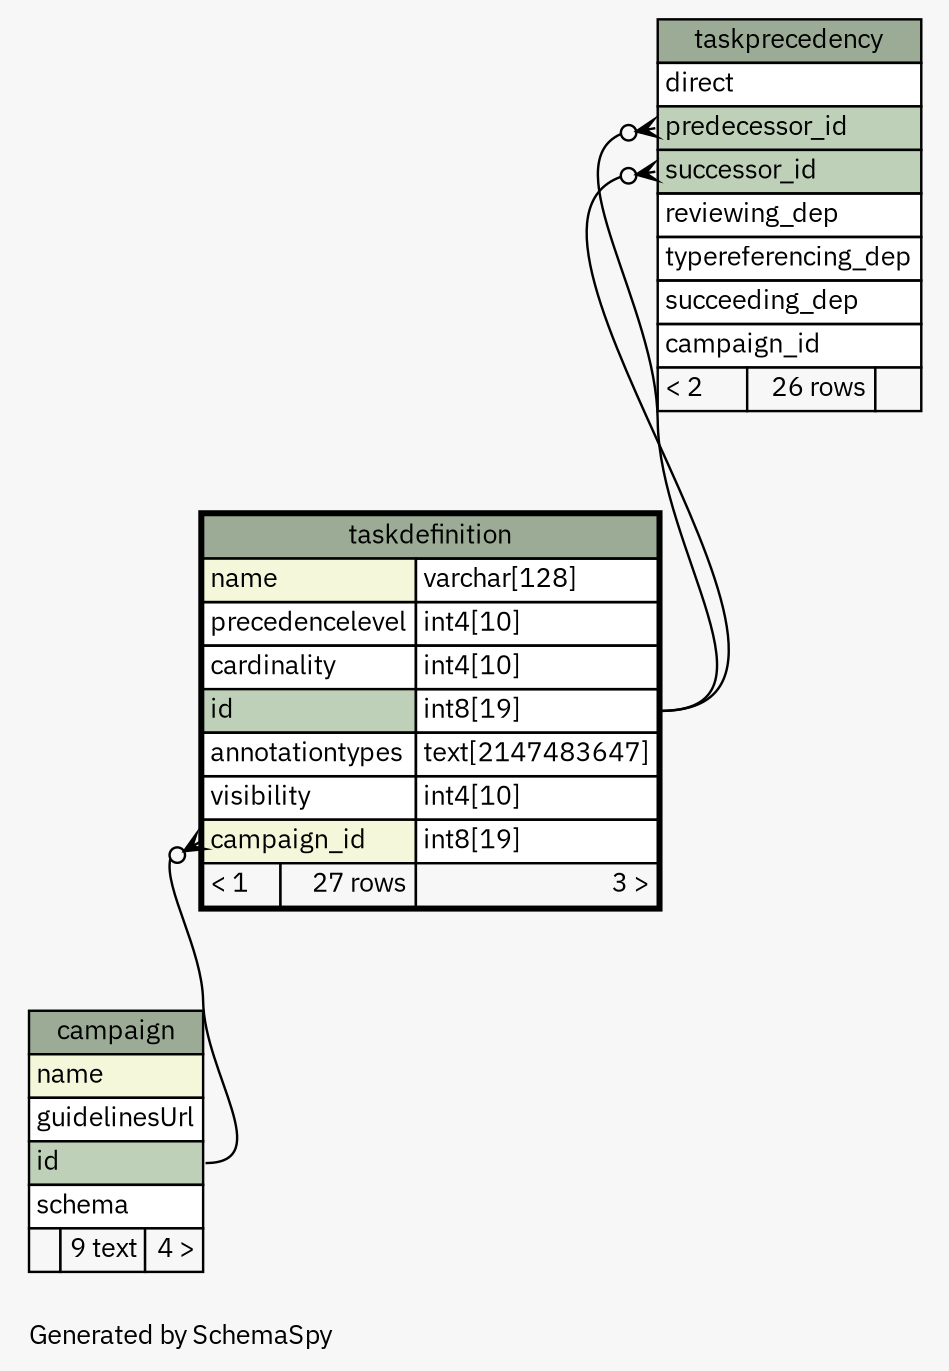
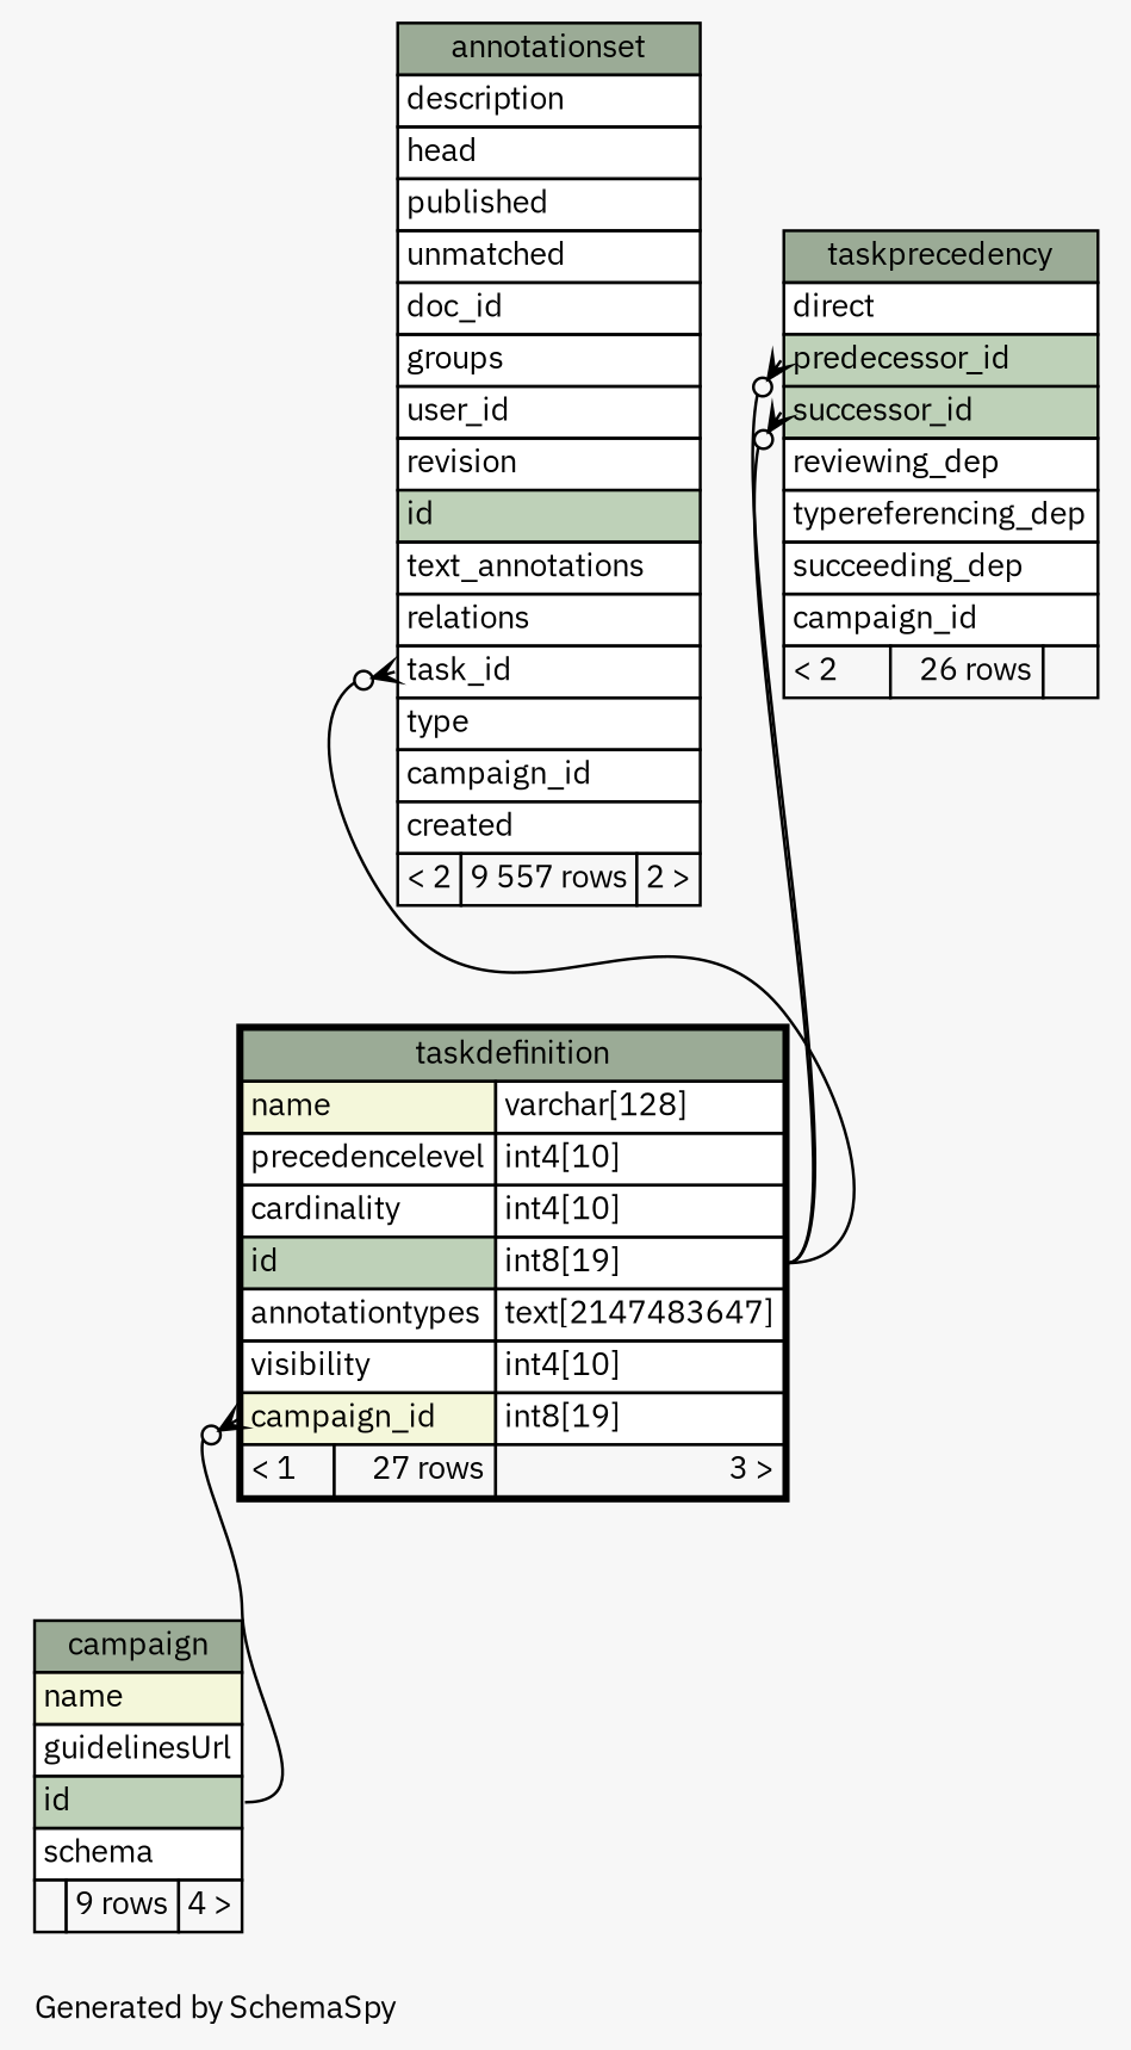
  digraph {
    bgcolor="#f7f7f7"
    fontname="IBM Plex Sans"
    fontsize=11
    label="\nGenerated by SchemaSpy"
    labeljust=l
    nodesep=0.18
    rankdir=TB
    ranksep=0.46
    node [fontname="IBM Plex Sans" fontsize=11 shape=plaintext]
    edge [arrowhead=none arrowsize=0.8 arrowtail=crowodot dir=back fontname="IBM Plex Sans" headport="id.type:e"]
+   n1 [label=<     <TABLE BORDER="0" CELLBORDER="1" CELLSPACING="0" BGCOLOR="#ffffff">       <TR><TD COLSPAN="3" BGCOLOR="#9bab96" ALIGN="CENTER">annotationset</TD></TR>       <TR><TD PORT="description" COLSPAN="3" ALIGN="LEFT">description</TD></TR>       <TR><TD PORT="head" COLSPAN="3" ALIGN="LEFT">head</TD></TR>       <TR><TD PORT="published" COLSPAN="3" ALIGN="LEFT">published</TD></TR>       <TR><TD PORT="unmatched" COLSPAN="3" ALIGN="LEFT">unmatched</TD></TR>       <TR><TD PORT="doc_id" COLSPAN="3" ALIGN="LEFT">doc_id</TD></TR>       <TR><TD PORT="groups" COLSPAN="3" ALIGN="LEFT">groups</TD></TR>       <TR><TD PORT="user_id" COLSPAN="3" ALIGN="LEFT">user_id</TD></TR>       <TR><TD PORT="revision" COLSPAN="3" ALIGN="LEFT">revision</TD></TR>       <TR><TD PORT="id" COLSPAN="3" BGCOLOR="#bed1b8" ALIGN="LEFT">id</TD></TR>       <TR><TD PORT="text_annotations" COLSPAN="3" ALIGN="LEFT">text_annotations</TD></TR>       <TR><TD PORT="relations" COLSPAN="3" ALIGN="LEFT">relations</TD></TR>       <TR><TD PORT="task_id" COLSPAN="3" ALIGN="LEFT">task_id</TD></TR>       <TR><TD PORT="type" COLSPAN="3" ALIGN="LEFT">type</TD></TR>       <TR><TD PORT="campaign_id" COLSPAN="3" ALIGN="LEFT">campaign_id</TD></TR>       <TR><TD PORT="created" COLSPAN="3" ALIGN="LEFT">created</TD></TR>       <TR><TD ALIGN="LEFT" BGCOLOR="#f7f7f7">&lt; 2</TD><TD ALIGN="RIGHT" BGCOLOR="#f7f7f7">9 557 rows</TD><TD ALIGN="RIGHT" BGCOLOR="#f7f7f7">2 &gt;</TD></TR>     </TABLE>>]
    n2 [label=<     <TABLE BORDER="2" CELLBORDER="1" CELLSPACING="0" BGCOLOR="#ffffff">       <TR><TD COLSPAN="3" BGCOLOR="#9bab96" ALIGN="CENTER">taskdefinition</TD></TR>       <TR><TD PORT="name" COLSPAN="2" BGCOLOR="#f4f7da" ALIGN="LEFT">name</TD><TD PORT="name.type" ALIGN="LEFT">varchar[128]</TD></TR>       <TR><TD PORT="precedencelevel" COLSPAN="2" ALIGN="LEFT">precedencelevel</TD><TD PORT="precedencelevel.type" ALIGN="LEFT">int4[10]</TD></TR>       <TR><TD PORT="cardinality" COLSPAN="2" ALIGN="LEFT">cardinality</TD><TD PORT="cardinality.type" ALIGN="LEFT">int4[10]</TD></TR>       <TR><TD PORT="id" COLSPAN="2" BGCOLOR="#bed1b8" ALIGN="LEFT">id</TD><TD PORT="id.type" ALIGN="LEFT">int8[19]</TD></TR>       <TR><TD PORT="annotationtypes" COLSPAN="2" ALIGN="LEFT">annotationtypes</TD><TD PORT="annotationtypes.type" ALIGN="LEFT">text[2147483647]</TD></TR>       <TR><TD PORT="visibility" COLSPAN="2" ALIGN="LEFT">visibility</TD><TD PORT="visibility.type" ALIGN="LEFT">int4[10]</TD></TR>       <TR><TD PORT="campaign_id" COLSPAN="2" BGCOLOR="#f4f7da" ALIGN="LEFT">campaign_id</TD><TD PORT="campaign_id.type" ALIGN="LEFT">int8[19]</TD></TR>       <TR><TD ALIGN="LEFT" BGCOLOR="#f7f7f7">&lt; 1</TD><TD ALIGN="RIGHT" BGCOLOR="#f7f7f7">27 rows</TD><TD ALIGN="RIGHT" BGCOLOR="#f7f7f7">3 &gt;</TD></TR>     </TABLE>>]
-   n3 [label=<     <TABLE BORDER="0" CELLBORDER="1" CELLSPACING="0" BGCOLOR="#ffffff">       <TR><TD COLSPAN="3" BGCOLOR="#9bab96" ALIGN="CENTER">campaign</TD></TR>       <TR><TD PORT="name" COLSPAN="3" BGCOLOR="#f4f7da" ALIGN="LEFT">name</TD></TR>       <TR><TD PORT="guidelinesUrl" COLSPAN="3" ALIGN="LEFT">guidelinesUrl</TD></TR>       <TR><TD PORT="id" COLSPAN="3" BGCOLOR="#bed1b8" ALIGN="LEFT">id</TD></TR>       <TR><TD PORT="schema" COLSPAN="3" ALIGN="LEFT">schema</TD></TR>       <TR><TD ALIGN="LEFT" BGCOLOR="#f7f7f7">  </TD><TD ALIGN="RIGHT" BGCOLOR="#f7f7f7">9 text</TD><TD ALIGN="RIGHT" BGCOLOR="#f7f7f7">4 &gt;</TD></TR>     </TABLE>>]
+   n3 [label=<     <TABLE BORDER="0" CELLBORDER="1" CELLSPACING="0" BGCOLOR="#ffffff">       <TR><TD COLSPAN="3" BGCOLOR="#9bab96" ALIGN="CENTER">campaign</TD></TR>       <TR><TD PORT="name" COLSPAN="3" BGCOLOR="#f4f7da" ALIGN="LEFT">name</TD></TR>       <TR><TD PORT="guidelinesUrl" COLSPAN="3" ALIGN="LEFT">guidelinesUrl</TD></TR>       <TR><TD PORT="id" COLSPAN="3" BGCOLOR="#bed1b8" ALIGN="LEFT">id</TD></TR>       <TR><TD PORT="schema" COLSPAN="3" ALIGN="LEFT">schema</TD></TR>       <TR><TD ALIGN="LEFT" BGCOLOR="#f7f7f7">  </TD><TD ALIGN="RIGHT" BGCOLOR="#f7f7f7">9 rows</TD><TD ALIGN="RIGHT" BGCOLOR="#f7f7f7">4 &gt;</TD></TR>     </TABLE>>]
    n4 [label=<     <TABLE BORDER="0" CELLBORDER="1" CELLSPACING="0" BGCOLOR="#ffffff">       <TR><TD COLSPAN="3" BGCOLOR="#9bab96" ALIGN="CENTER">taskprecedency</TD></TR>       <TR><TD PORT="direct" COLSPAN="3" ALIGN="LEFT">direct</TD></TR>       <TR><TD PORT="predecessor_id" COLSPAN="3" BGCOLOR="#bed1b8" ALIGN="LEFT">predecessor_id</TD></TR>       <TR><TD PORT="successor_id" COLSPAN="3" BGCOLOR="#bed1b8" ALIGN="LEFT">successor_id</TD></TR>       <TR><TD PORT="reviewing_dep" COLSPAN="3" ALIGN="LEFT">reviewing_dep</TD></TR>       <TR><TD PORT="typereferencing_dep" COLSPAN="3" ALIGN="LEFT">typereferencing_dep</TD></TR>       <TR><TD PORT="succeeding_dep" COLSPAN="3" ALIGN="LEFT">succeeding_dep</TD></TR>       <TR><TD PORT="campaign_id" COLSPAN="3" ALIGN="LEFT">campaign_id</TD></TR>       <TR><TD ALIGN="LEFT" BGCOLOR="#f7f7f7">&lt; 2</TD><TD ALIGN="RIGHT" BGCOLOR="#f7f7f7">26 rows</TD><TD ALIGN="RIGHT" BGCOLOR="#f7f7f7">  </TD></TR>     </TABLE>>]
+   n1 -> n2 [tailport="task_id:w"]
    n2 -> n3 [headport="id:e" tailport="campaign_id:w"]
    n4 -> n2 [tailport="predecessor_id:w"]
    n4 -> n2 [tailport="successor_id:w"]
  }
